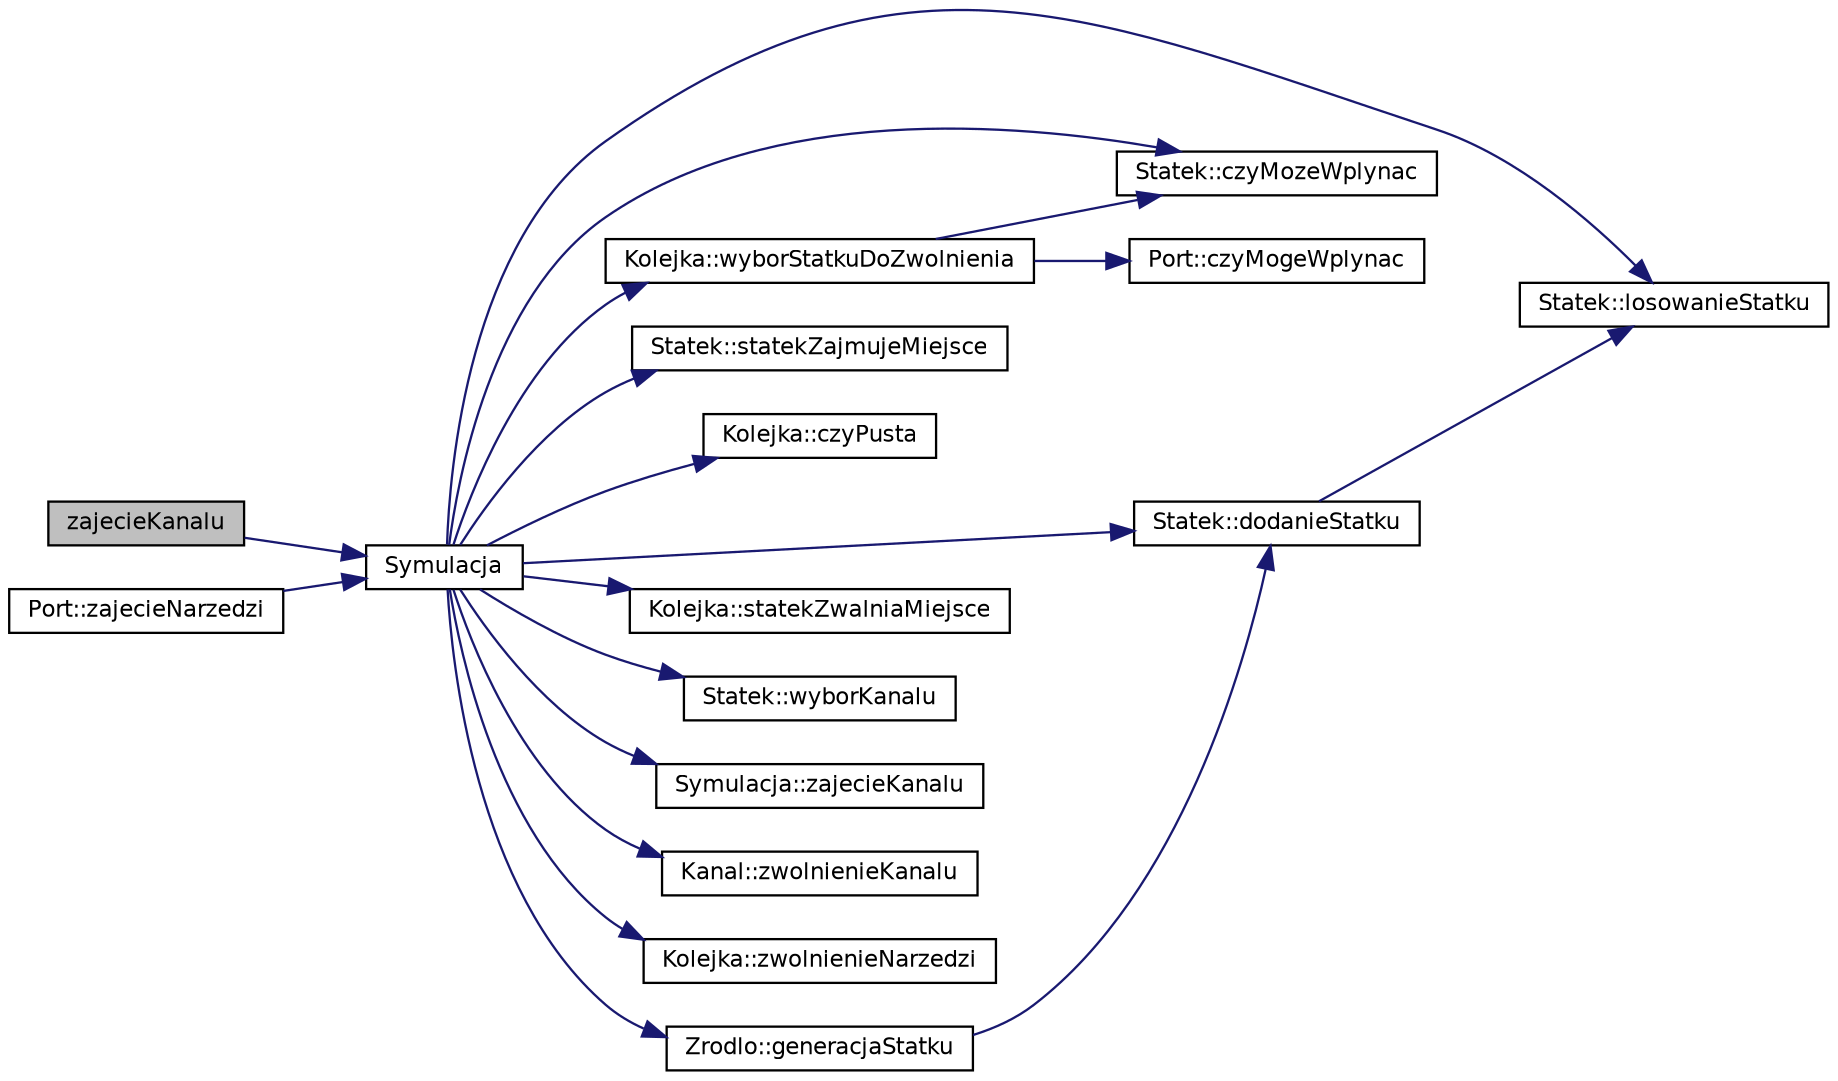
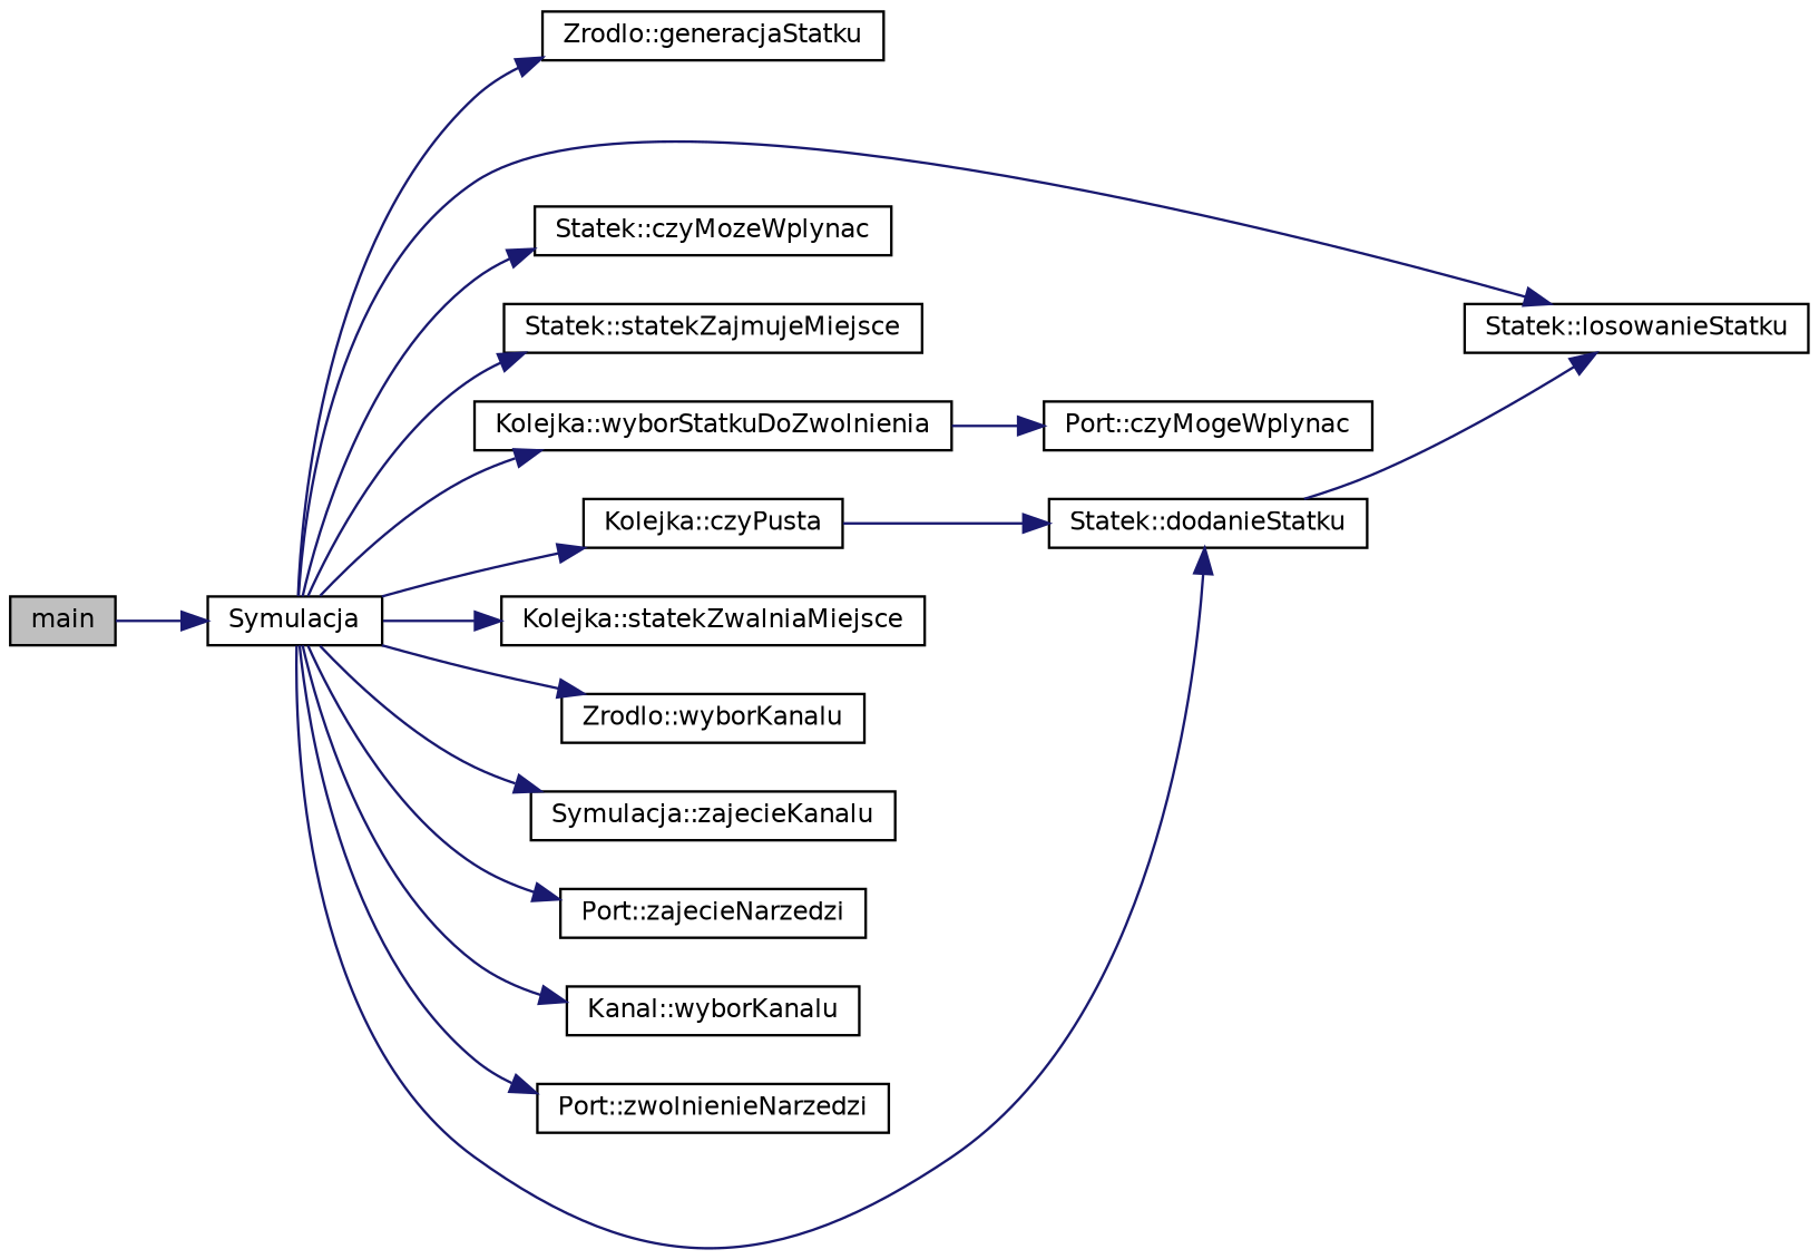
  digraph {
    rankdir=LR
    node [color=black fillcolor=white fontname=Helvetica fontsize=10 shape=record style=filled]
    edge [color=midnightblue fontname=Helvetica fontsize=10 labelfontname=Helvetica labelfontsize=10 style=solid]
-   n1 [fillcolor=grey75 fontcolor=black height=0.2 label=zajecieKanalu width=0.4]
+   n1 [fillcolor=grey75 fontcolor=black height=0.2 label=main width=0.4]
    n2 [height=0.2 label=Symulacja width=0.4]
    n3 [height=0.2 label="Zrodlo::generacjaStatku" width=0.4]
    n4 [height=0.2 label="Statek::losowanieStatku" width=0.4]
    n5 [height=0.2 label="Statek::czyMozeWplynac" width=0.4]
    n6 [height=0.2 label="Statek::statekZajmujeMiejsce" width=0.4]
    n7 [height=0.2 label="Kolejka::czyPusta" width=0.4]
    n8 [height=0.2 label="Kolejka::wyborStatkuDoZwolnienia" width=0.4]
    n9 [height=0.2 label="Kolejka::statekZwalniaMiejsce" width=0.4]
-   n10 [height=0.2 label="Statek::wyborKanalu" width=0.4]
+   n10 [height=0.2 label="Zrodlo::wyborKanalu" width=0.4]
    n11 [height=0.2 label="Symulacja::zajecieKanalu" width=0.4]
    n12 [height=0.2 label="Port::zajecieNarzedzi" width=0.4]
-   n13 [height=0.2 label="Kanal::zwolnienieKanalu" width=0.4]
-   n14 [height=0.2 label="Kolejka::zwolnienieNarzedzi" width=0.4]
+   n13 [height=0.2 label="Kanal::wyborKanalu" width=0.4]
+   n14 [height=0.2 label="Port::zwolnienieNarzedzi" width=0.4]
    n15 [height=0.2 label="Statek::dodanieStatku" width=0.4]
    n16 [height=0.2 label="Port::czyMogeWplynac" width=0.4]
    n1 -> n2
    n2 -> n3
    n2 -> n4
    n2 -> n5
    n2 -> n6
    n2 -> n7
    n2 -> n8
    n2 -> n9
    n2 -> n10
    n2 -> n11
-   n12 -> n2
+   n2 -> n12
    n2 -> n13
    n2 -> n14
    n2 -> n15
-   n3 -> n15
-   n8 -> n5
+   n7 -> n15
    n8 -> n16
    n15 -> n4
  }
